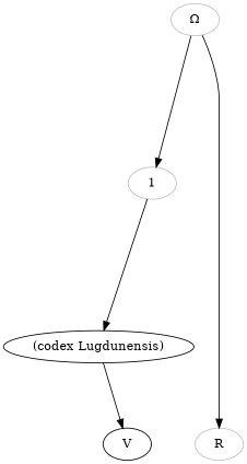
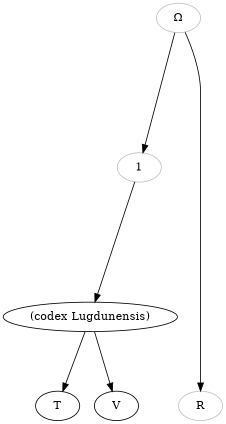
  digraph {
    edge [minlen=4]
    n1 [color=grey label="Ω"]
    1 [color=grey]
    n3 [color=grey label=R]
    n4 [label="(codex Lugdunensis)"]
+   T
    n6 [label=V]
    n1 -> 1
    n1 -> n3 [minlen=10]
    1 -> n4
+   n4 -> T [minlen=2]
    n4 -> n6 [minlen=2]
  }
